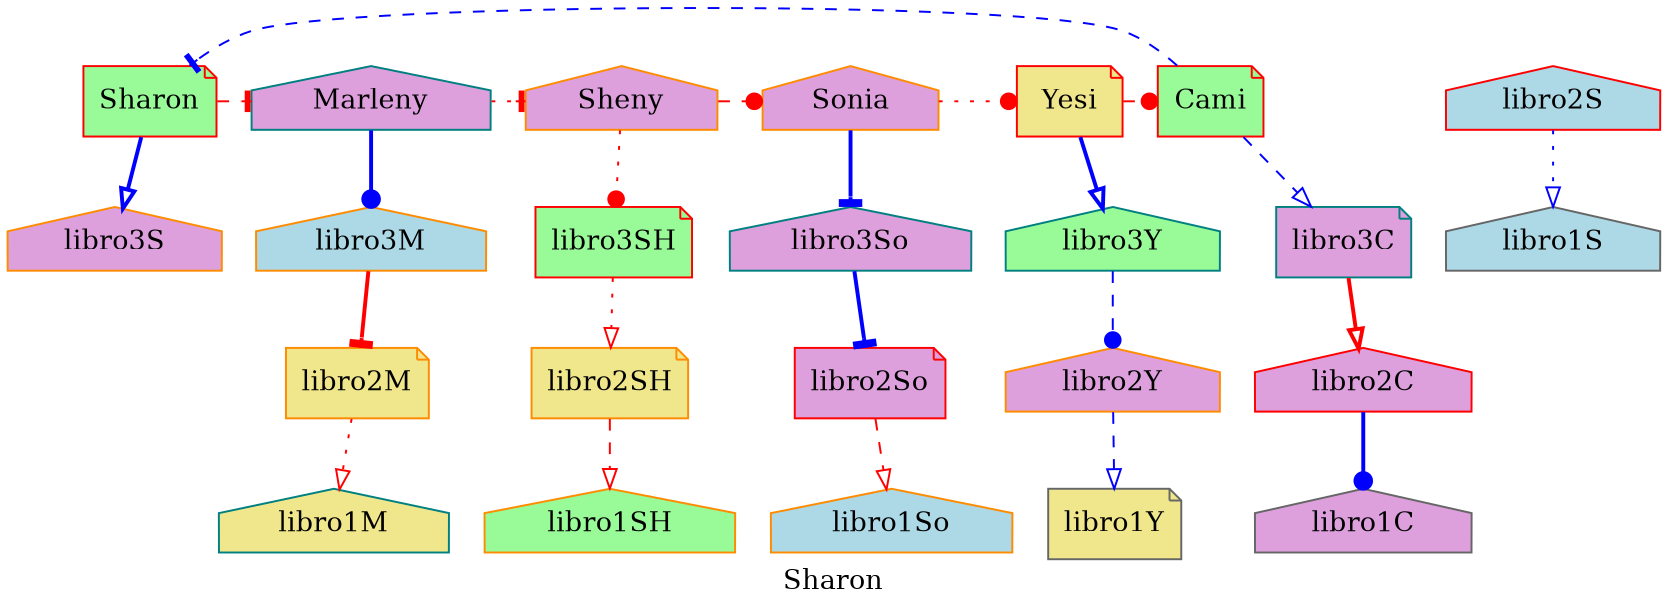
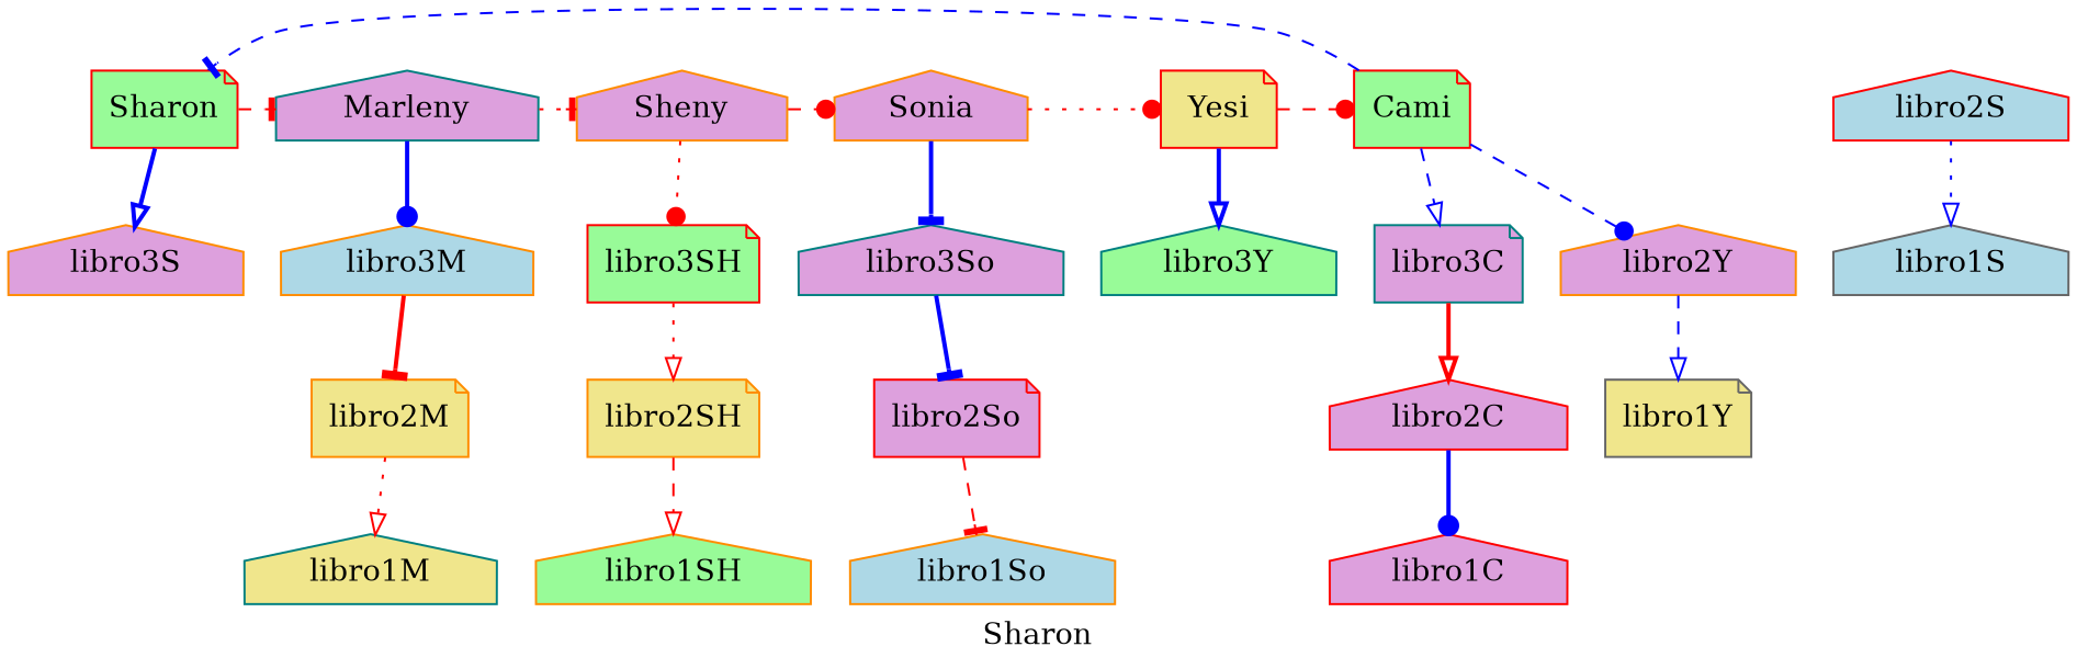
  digraph {
    fontname="DejaVu Serif"
    label=" Sharon "
    node [color=darkorange fillcolor=plum fontname="DejaVu Serif" shape=house style=filled]
    edge [arrowhead=onormal color=red fontname="DejaVu Serif" style=dashed]
    n1 [color=red fillcolor=palegreen label=Sharon shape=note]
    n2 [color=teal label=Marleny]
    n3 [label=Sheny]
    n4 [label=Sonia]
    n5 [color=red fillcolor=khaki label=Yesi shape=note]
    n6 [color=red fillcolor=palegreen label=Cami shape=note]
    libro3S
    libro3M [fillcolor=lightblue]
    libro3SH [color=red fillcolor=palegreen shape=note]
    libro3So [color=teal]
    libro3Y [color=teal fillcolor=palegreen]
    libro3C [color=teal shape=note]
    libro2M [fillcolor=khaki shape=note]
    libro2SH [fillcolor=khaki shape=note]
    libro2So [color=red shape=note]
    libro2Y
    libro2C [color=red]
    libro2S [color=red fillcolor=lightblue]
    libro1S [color=gray40 fillcolor=lightblue]
    libro1M [color=teal fillcolor=khaki]
    libro1SH [fillcolor=palegreen]
    libro1So [fillcolor=lightblue]
    libro1Y [color=gray40 fillcolor=khaki shape=note]
-   libro1C [color=gray40]
+   libro1C [color=red]
    subgraph sub_1 {
      rank=same
      n1
      n2
      n3
      n4
      n5
      n6
    }
    n1 -> n2 [arrowhead=tee]
    n1 -> libro3S [color=blue style=bold]
    n2 -> n3 [arrowhead=tee style=dotted]
    n2 -> libro3M [arrowhead=dot color=blue style=bold]
    n3 -> n4 [arrowhead=dot]
    n3 -> libro3SH [arrowhead=dot style=dotted]
    n4 -> n5 [arrowhead=dot style=dotted]
    n4 -> libro3So [arrowhead=tee color=blue style=bold]
    n5 -> n6 [arrowhead=dot]
    n5 -> libro3Y [color=blue style=bold]
    n6 -> n1 [arrowhead=tee color=blue]
    n6 -> libro3C [color=blue]
    libro3M -> libro2M [arrowhead=tee style=bold]
    libro3SH -> libro2SH [style=dotted]
    libro3So -> libro2So [arrowhead=tee color=blue style=bold]
-   libro3Y -> libro2Y [arrowhead=dot color=blue]
+   n6 -> libro2Y [arrowhead=dot color=blue]
    libro3C -> libro2C [style=bold]
    libro2M -> libro1M [style=dotted]
    libro2SH -> libro1SH
-   libro2So -> libro1So
+   libro2So -> libro1So [arrowhead=tee]
    libro2Y -> libro1Y [color=blue]
    libro2C -> libro1C [arrowhead=dot color=blue style=bold]
    libro2S -> libro1S [color=blue style=dotted]
  }
